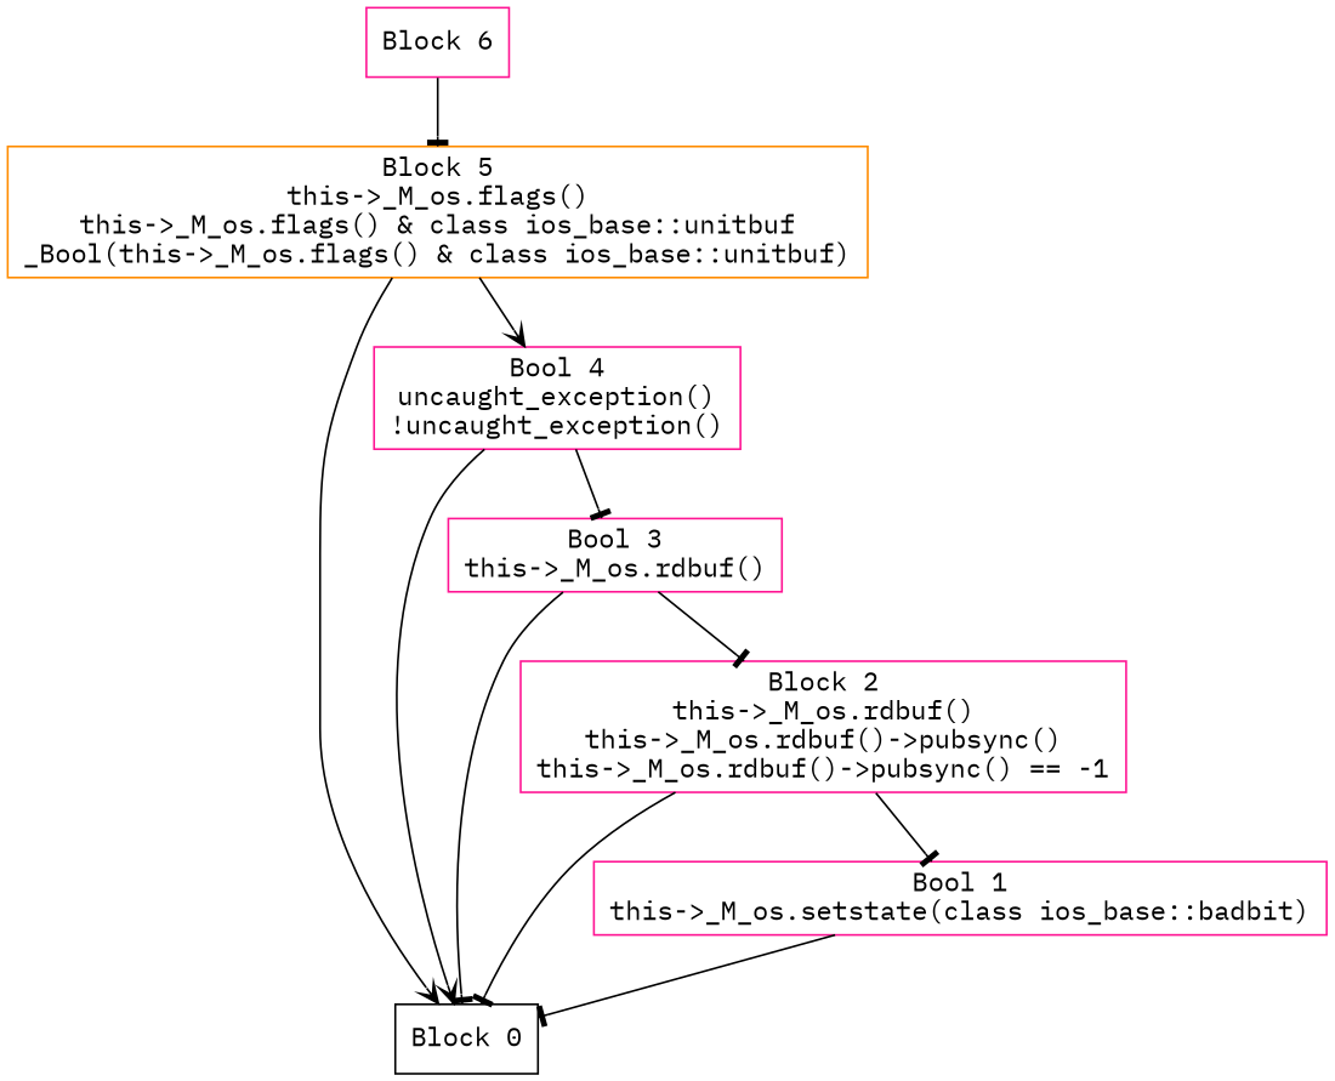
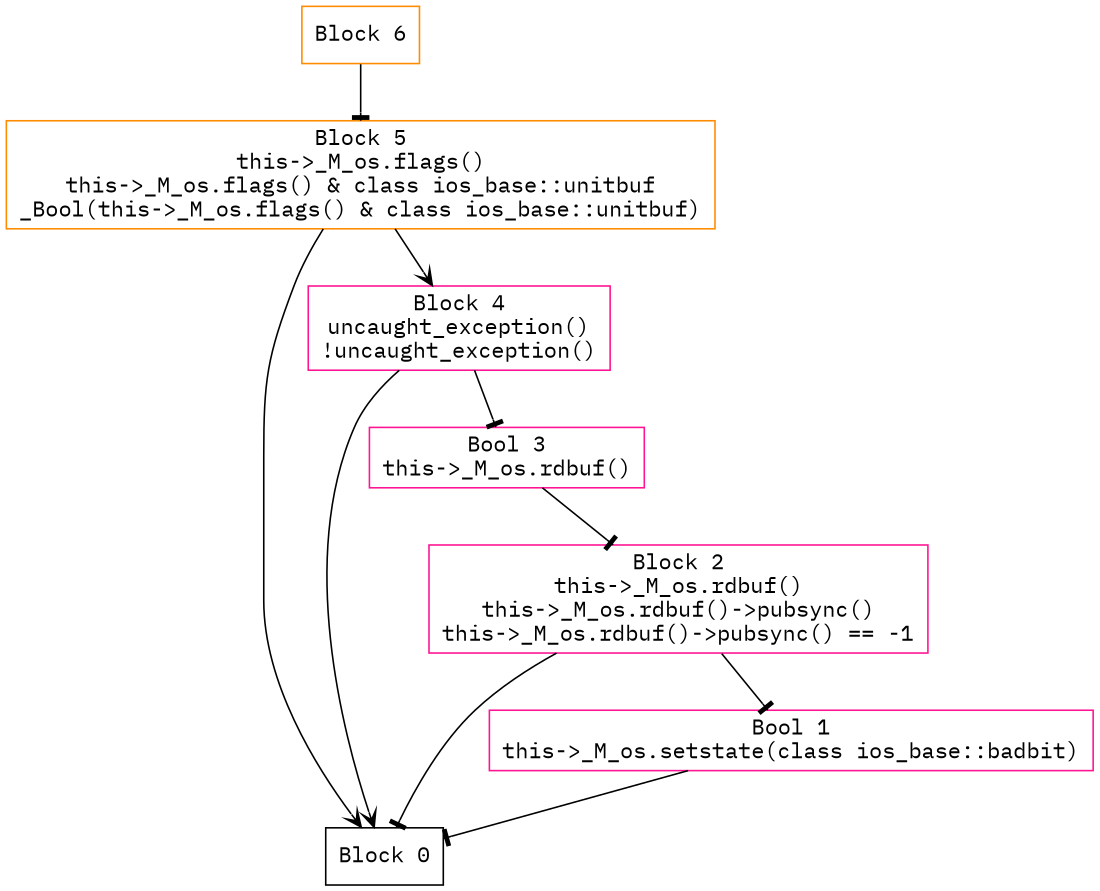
  digraph {
    fontname="IBM Plex Mono"
    node [color=deeppink fontname="IBM Plex Mono" shape=box]
    edge [arrowhead=tee fontname="IBM Plex Mono"]
    n1 [color=black label="Block 0\n"]
    n2 [label="Bool 1\nthis->_M_os.setstate(class ios_base::badbit)\n"]
    n3 [label="Block 2\nthis->_M_os.rdbuf()\nthis->_M_os.rdbuf()->pubsync()\nthis->_M_os.rdbuf()->pubsync() == -1\n"]
    n4 [label="Bool 3\nthis->_M_os.rdbuf()\n"]
-   n5 [label="Bool 4\nuncaught_exception()\n!uncaught_exception()\n"]
+   n5 [label="Block 4\nuncaught_exception()\n!uncaught_exception()\n"]
    n6 [color=darkorange label="Block 5\nthis->_M_os.flags()\nthis->_M_os.flags() & class ios_base::unitbuf\n_Bool(this->_M_os.flags() & class ios_base::unitbuf)\n"]
-   n7 [label="Block 6\n"]
+   n7 [color=darkorange label="Block 6\n"]
    n2 -> n1
    n3 -> n1
    n3 -> n2
-   n4 -> n1
    n4 -> n3
    n5 -> n1 [arrowhead=vee]
    n5 -> n4
    n6 -> n1 [arrowhead=vee]
    n6 -> n5 [arrowhead=vee]
    n7 -> n6
  }
